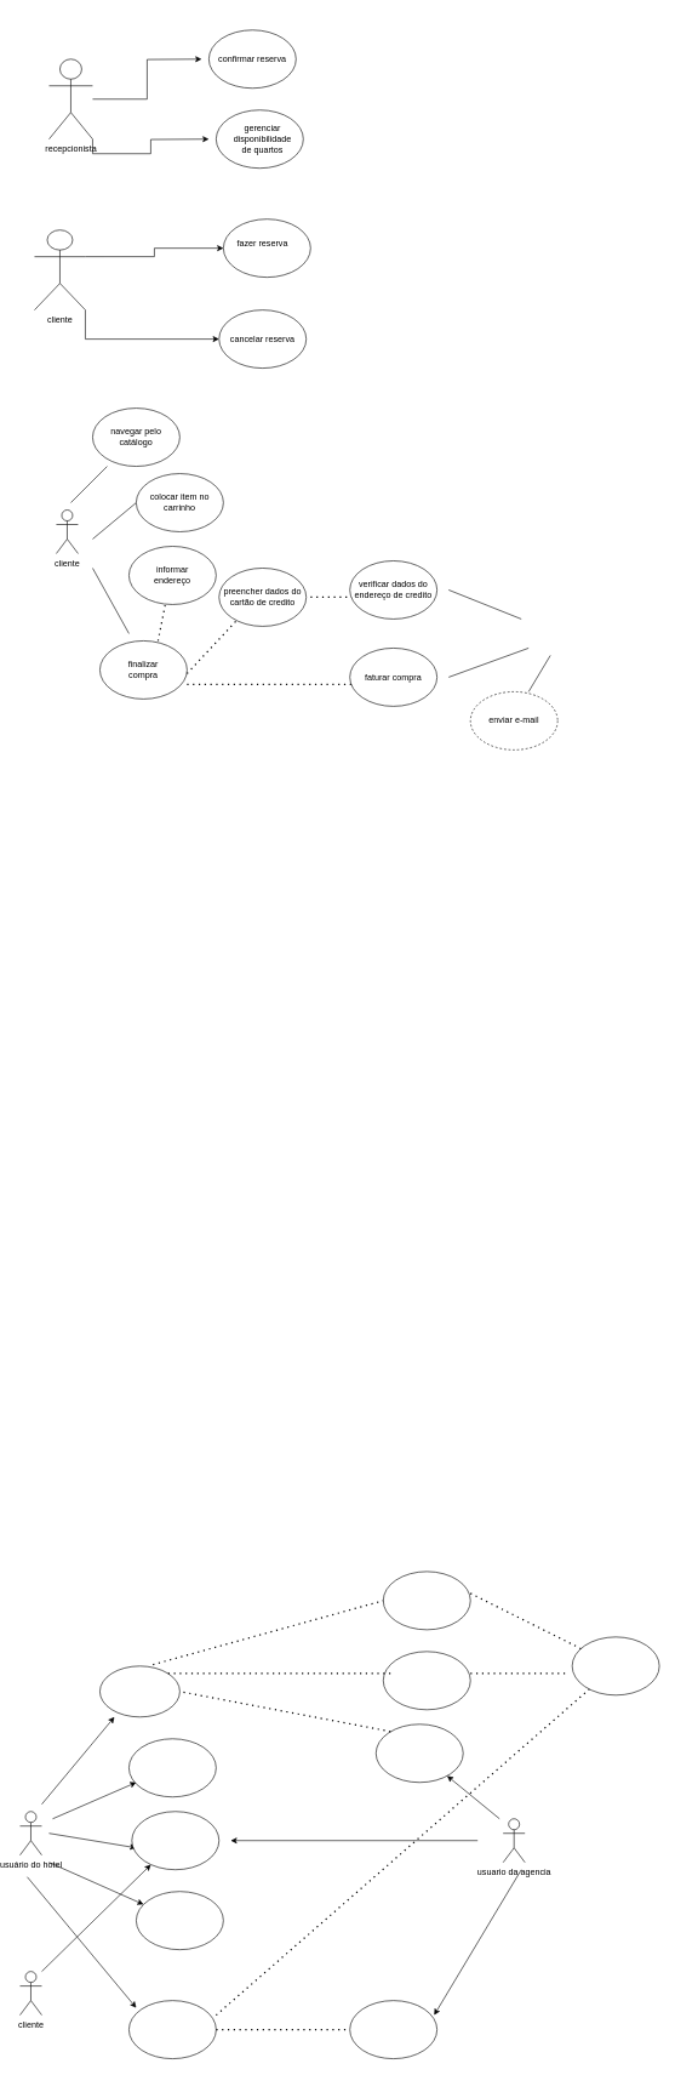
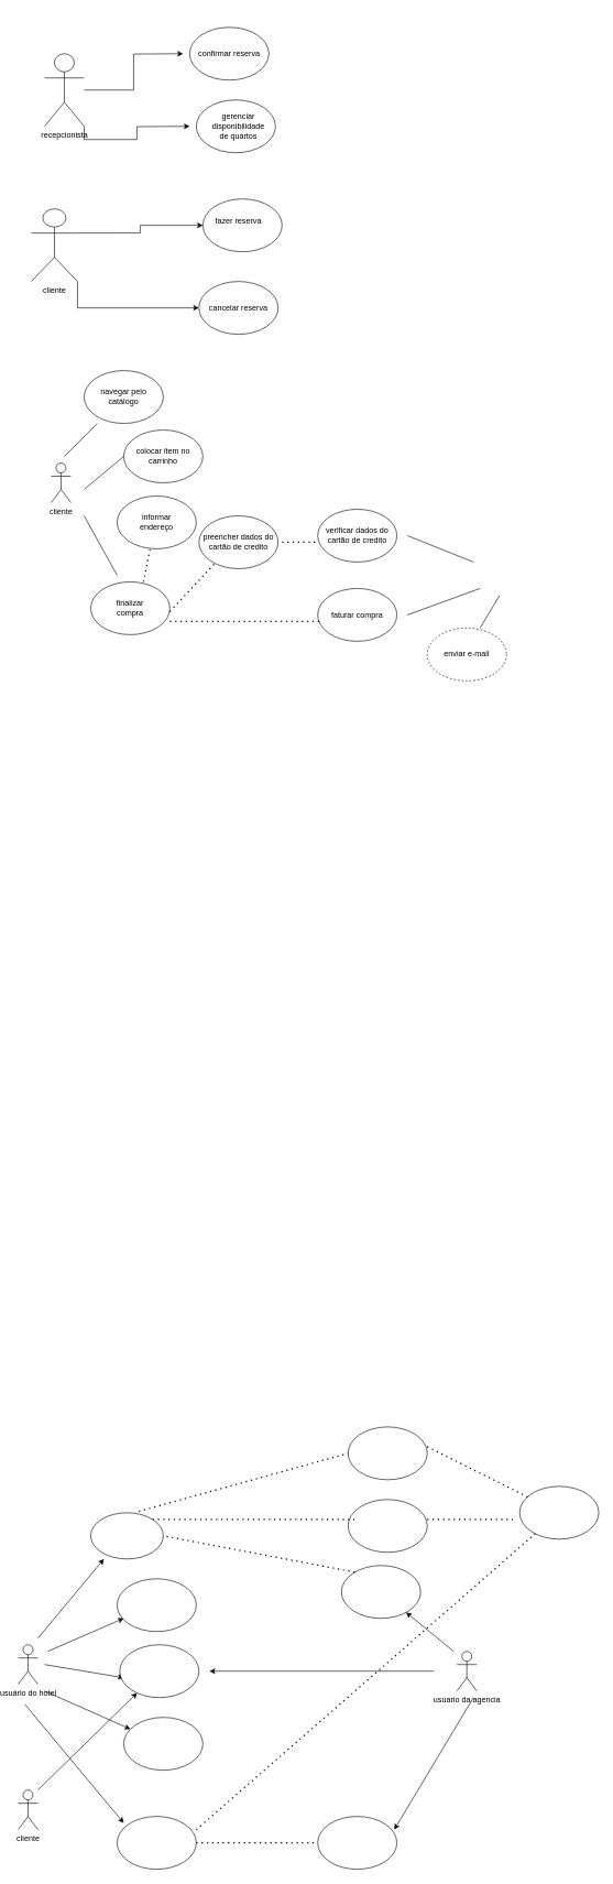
  <mxCell id="0" />
  <mxCell id="1" parent="0" />
  <mxCell id="2" style="edgeStyle=orthogonalEdgeStyle;rounded=0;orthogonalLoop=1;jettySize=auto;html=1;" edge="1" parent="1" source="4"><mxGeometry relative="1" as="geometry"><mxPoint x="270" y="80" as="targetPoint" /></mxGeometry></mxCell>
  <mxCell id="3" style="edgeStyle=orthogonalEdgeStyle;rounded=0;orthogonalLoop=1;jettySize=auto;html=1;exitX=1;exitY=1;exitDx=0;exitDy=0;exitPerimeter=0;" edge="1" parent="1" source="4"><mxGeometry relative="1" as="geometry"><mxPoint x="280" y="190" as="targetPoint" /></mxGeometry></mxCell>
  <mxCell id="4" value="&lt;font style=&quot;vertical-align: inherit;&quot;&gt;&lt;font style=&quot;vertical-align: inherit;&quot;&gt;recepcionista&lt;/font&gt;&lt;/font&gt;" style="shape=umlActor;verticalLabelPosition=bottom;verticalAlign=top;html=1;outlineConnect=0;" vertex="1" parent="1"><mxGeometry x="60" y="80" width="60" height="110" as="geometry" /></mxCell>
  <mxCell id="5" value="" style="ellipse;whiteSpace=wrap;html=1;" vertex="1" parent="1"><mxGeometry x="280" y="40" width="120" height="80" as="geometry" /></mxCell>
  <mxCell id="6" value="&lt;font style=&quot;vertical-align: inherit;&quot;&gt;&lt;font style=&quot;vertical-align: inherit;&quot;&gt;confirmar reserva&lt;/font&gt;&lt;/font&gt;" style="text;html=1;align=center;verticalAlign=middle;whiteSpace=wrap;rounded=0;" vertex="1" parent="1"><mxGeometry x="250" y="20" width="180" height="120" as="geometry" /></mxCell>
  <mxCell id="7" value="" style="ellipse;whiteSpace=wrap;html=1;" vertex="1" parent="1"><mxGeometry x="290" y="150" width="120" height="80" as="geometry" /></mxCell>
  <mxCell id="8" value="&lt;font style=&quot;vertical-align: inherit;&quot;&gt;&lt;font style=&quot;vertical-align: inherit;&quot;&gt;gerenciar disponibilidade de quartos&lt;/font&gt;&lt;/font&gt;" style="text;html=1;align=center;verticalAlign=middle;whiteSpace=wrap;rounded=0;" vertex="1" parent="1"><mxGeometry x="324" y="175" width="60" height="30" as="geometry" /></mxCell>
  <mxCell id="9" style="edgeStyle=orthogonalEdgeStyle;rounded=0;orthogonalLoop=1;jettySize=auto;html=1;exitX=1;exitY=0.333;exitDx=0;exitDy=0;exitPerimeter=0;" edge="1" parent="1" source="11" target="12"><mxGeometry relative="1" as="geometry"><mxPoint x="270" y="590" as="targetPoint" /></mxGeometry></mxCell>
  <mxCell id="10" style="edgeStyle=orthogonalEdgeStyle;rounded=0;orthogonalLoop=1;jettySize=auto;html=1;exitX=1;exitY=1;exitDx=0;exitDy=0;exitPerimeter=0;" edge="1" parent="1" source="11" target="13"><mxGeometry relative="1" as="geometry"><mxPoint x="260" y="690" as="targetPoint" /></mxGeometry></mxCell>
  <mxCell id="11" value="&lt;font style=&quot;vertical-align: inherit;&quot;&gt;&lt;font style=&quot;vertical-align: inherit;&quot;&gt;cliente&lt;/font&gt;&lt;/font&gt;" style="shape=umlActor;verticalLabelPosition=bottom;verticalAlign=top;html=1;outlineConnect=0;" vertex="1" parent="1"><mxGeometry x="40" y="315" width="70" height="110" as="geometry" /></mxCell>
  <mxCell id="12" value="" style="ellipse;whiteSpace=wrap;html=1;" vertex="1" parent="1"><mxGeometry x="300" y="300" width="120" height="80" as="geometry" /></mxCell>
  <mxCell id="13" value="&lt;font style=&quot;vertical-align: inherit;&quot;&gt;&lt;font style=&quot;vertical-align: inherit;&quot;&gt;cancelar reserva&lt;/font&gt;&lt;/font&gt;" style="ellipse;whiteSpace=wrap;html=1;" vertex="1" parent="1"><mxGeometry x="294" y="425" width="120" height="80" as="geometry" /></mxCell>
  <mxCell id="14" value="&lt;font style=&quot;vertical-align: inherit;&quot;&gt;&lt;font style=&quot;vertical-align: inherit;&quot;&gt;&lt;font style=&quot;vertical-align: inherit;&quot;&gt;&lt;font style=&quot;vertical-align: inherit;&quot;&gt;fazer reserva&lt;/font&gt;&lt;/font&gt;&lt;/font&gt;&lt;/font&gt;" style="text;html=1;align=center;verticalAlign=middle;whiteSpace=wrap;rounded=0;" vertex="1" parent="1"><mxGeometry x="114" y="240" width="480" height="185" as="geometry" /></mxCell>
  <mxCell id="15" value="&lt;font style=&quot;vertical-align: inherit;&quot;&gt;&lt;font style=&quot;vertical-align: inherit;&quot;&gt;cliente&lt;/font&gt;&lt;/font&gt;" style="shape=umlActor;verticalLabelPosition=bottom;verticalAlign=top;html=1;outlineConnect=0;" vertex="1" parent="1"><mxGeometry x="70" y="700" width="30" height="60" as="geometry" /></mxCell>
  <mxCell id="16" value="" style="endArrow=none;html=1;rounded=0;" edge="1" parent="1"><mxGeometry width="50" height="50" relative="1" as="geometry"><mxPoint x="90" y="690" as="sourcePoint" /><mxPoint x="140" y="640" as="targetPoint" /></mxGeometry></mxCell>
  <mxCell id="17" value="" style="endArrow=none;html=1;rounded=0;" edge="1" parent="1"><mxGeometry width="50" height="50" relative="1" as="geometry"><mxPoint x="120" y="740" as="sourcePoint" /><mxPoint x="180" y="690" as="targetPoint" /></mxGeometry></mxCell>
  <mxCell id="18" value="" style="endArrow=none;html=1;rounded=0;" edge="1" parent="1"><mxGeometry width="50" height="50" relative="1" as="geometry"><mxPoint x="120" y="780" as="sourcePoint" /><mxPoint x="170" y="870" as="targetPoint" /></mxGeometry></mxCell>
  <mxCell id="19" value="" style="ellipse;whiteSpace=wrap;html=1;" vertex="1" parent="1"><mxGeometry x="130" y="880" width="120" height="80" as="geometry" /></mxCell>
  <mxCell id="20" value="&lt;font style=&quot;vertical-align: inherit;&quot;&gt;&lt;font style=&quot;vertical-align: inherit;&quot;&gt;colocar item no carrinho&lt;/font&gt;&lt;/font&gt;" style="ellipse;whiteSpace=wrap;html=1;" vertex="1" parent="1"><mxGeometry x="180" y="650" width="120" height="80" as="geometry" /></mxCell>
  <mxCell id="21" value="&lt;font style=&quot;vertical-align: inherit;&quot;&gt;&lt;font style=&quot;vertical-align: inherit;&quot;&gt;navegar pelo catálogo&lt;/font&gt;&lt;/font&gt;" style="ellipse;whiteSpace=wrap;html=1;" vertex="1" parent="1"><mxGeometry x="120" y="560" width="120" height="80" as="geometry" /></mxCell>
  <mxCell id="22" value="" style="endArrow=none;dashed=1;html=1;dashPattern=1 3;strokeWidth=2;rounded=0;" edge="1" parent="1"><mxGeometry width="50" height="50" relative="1" as="geometry"><mxPoint x="210" y="880" as="sourcePoint" /><mxPoint x="220" y="830" as="targetPoint" /></mxGeometry></mxCell>
  <mxCell id="23" value="" style="endArrow=none;dashed=1;html=1;dashPattern=1 3;strokeWidth=2;rounded=0;" edge="1" parent="1"><mxGeometry width="50" height="50" relative="1" as="geometry"><mxPoint x="250" y="925" as="sourcePoint" /><mxPoint x="320" y="850" as="targetPoint" /></mxGeometry></mxCell>
  <mxCell id="24" value="" style="ellipse;whiteSpace=wrap;html=1;" vertex="1" parent="1"><mxGeometry x="170" y="750" width="120" height="80" as="geometry" /></mxCell>
  <mxCell id="25" value="&lt;font style=&quot;vertical-align: inherit;&quot;&gt;&lt;font style=&quot;vertical-align: inherit;&quot;&gt;preencher dados do cartão de credito&lt;/font&gt;&lt;/font&gt;" style="ellipse;whiteSpace=wrap;html=1;" vertex="1" parent="1"><mxGeometry x="294" y="780" width="120" height="80" as="geometry" /></mxCell>
  <mxCell id="26" value="" style="endArrow=none;dashed=1;html=1;dashPattern=1 3;strokeWidth=2;rounded=0;" edge="1" parent="1"><mxGeometry width="50" height="50" relative="1" as="geometry"><mxPoint x="420" y="820" as="sourcePoint" /><mxPoint x="480" y="820" as="targetPoint" /></mxGeometry></mxCell>
  <mxCell id="27" value="" style="endArrow=none;dashed=1;html=1;dashPattern=1 3;strokeWidth=2;rounded=0;" edge="1" parent="1"><mxGeometry width="50" height="50" relative="1" as="geometry"><mxPoint x="250" y="940" as="sourcePoint" /><mxPoint x="480" y="940" as="targetPoint" /></mxGeometry></mxCell>
  <mxCell id="28" value="&lt;font style=&quot;vertical-align: inherit;&quot;&gt;&lt;font style=&quot;vertical-align: inherit;&quot;&gt;faturar compra&lt;/font&gt;&lt;/font&gt;" style="ellipse;whiteSpace=wrap;html=1;" vertex="1" parent="1"><mxGeometry x="474" y="890" width="120" height="80" as="geometry" /></mxCell>
- <mxCell id="29" value="&lt;font style=&quot;vertical-align: inherit;&quot;&gt;&lt;font style=&quot;vertical-align: inherit;&quot;&gt;verificar dados do endereço de credito&lt;/font&gt;&lt;/font&gt;" style="ellipse;whiteSpace=wrap;html=1;" vertex="1" parent="1"><mxGeometry x="474" y="770" width="120" height="80" as="geometry" /></mxCell>
+ <mxCell id="29" value="&lt;font style=&quot;vertical-align: inherit;&quot;&gt;&lt;font style=&quot;vertical-align: inherit;&quot;&gt;verificar dados do cartão de credito&lt;/font&gt;&lt;/font&gt;" style="ellipse;whiteSpace=wrap;html=1;" vertex="1" parent="1"><mxGeometry x="474" y="770" width="120" height="80" as="geometry" /></mxCell>
  <mxCell id="30" value="" style="endArrow=none;html=1;rounded=0;exitX=0.667;exitY=0;exitDx=0;exitDy=0;exitPerimeter=0;" edge="1" parent="1" source="31"><mxGeometry width="50" height="50" relative="1" as="geometry"><mxPoint x="730" y="930" as="sourcePoint" /><mxPoint x="750" y="900" as="targetPoint" /></mxGeometry></mxCell>
  <mxCell id="31" value="&lt;font style=&quot;vertical-align: inherit;&quot;&gt;&lt;font style=&quot;vertical-align: inherit;&quot;&gt;enviar e-mail&lt;/font&gt;&lt;/font&gt;" style="ellipse;whiteSpace=wrap;html=1;dashed=1;" vertex="1" parent="1"><mxGeometry x="640" y="950" width="120" height="80" as="geometry" /></mxCell>
  <mxCell id="32" value="" style="endArrow=none;html=1;rounded=0;" edge="1" parent="1"><mxGeometry width="50" height="50" relative="1" as="geometry"><mxPoint x="610" y="810" as="sourcePoint" /><mxPoint x="710" y="850" as="targetPoint" /></mxGeometry></mxCell>
  <mxCell id="33" value="" style="endArrow=none;html=1;rounded=0;" edge="1" parent="1"><mxGeometry width="50" height="50" relative="1" as="geometry"><mxPoint x="610" y="930" as="sourcePoint" /><mxPoint x="720" y="890" as="targetPoint" /></mxGeometry></mxCell>
  <mxCell id="34" value="&lt;font style=&quot;vertical-align: inherit;&quot;&gt;&lt;font style=&quot;vertical-align: inherit;&quot;&gt;informar endereço&lt;/font&gt;&lt;/font&gt;" style="text;html=1;align=center;verticalAlign=middle;whiteSpace=wrap;rounded=0;" vertex="1" parent="1"><mxGeometry x="200" y="775" width="60" height="30" as="geometry" /></mxCell>
  <mxCell id="35" value="&lt;font style=&quot;vertical-align: inherit;&quot;&gt;&lt;font style=&quot;vertical-align: inherit;&quot;&gt;finalizar compra&lt;/font&gt;&lt;/font&gt;" style="text;html=1;align=center;verticalAlign=middle;whiteSpace=wrap;rounded=0;" vertex="1" parent="1"><mxGeometry x="160" y="905" width="60" height="30" as="geometry" /></mxCell>
  <mxCell id="36" value="usuário do hotel" style="shape=umlActor;verticalLabelPosition=bottom;verticalAlign=top;html=1;outlineConnect=0;" vertex="1" parent="1"><mxGeometry x="20" y="2490" width="30" height="60" as="geometry" /></mxCell>
  <mxCell id="37" value="" style="endArrow=classic;html=1;rounded=0;" edge="1" parent="1"><mxGeometry width="50" height="50" relative="1" as="geometry"><mxPoint x="50" y="2480" as="sourcePoint" /><mxPoint x="150" y="2360" as="targetPoint" /></mxGeometry></mxCell>
  <mxCell id="38" value="" style="endArrow=classic;html=1;rounded=0;" edge="1" parent="1"><mxGeometry width="50" height="50" relative="1" as="geometry"><mxPoint x="65" y="2500" as="sourcePoint" /><mxPoint x="180" y="2450" as="targetPoint" /></mxGeometry></mxCell>
  <mxCell id="39" value="" style="endArrow=classic;html=1;rounded=0;" edge="1" parent="1"><mxGeometry width="50" height="50" relative="1" as="geometry"><mxPoint x="60" y="2520" as="sourcePoint" /><mxPoint x="180" y="2540" as="targetPoint" /></mxGeometry></mxCell>
  <mxCell id="40" value="" style="endArrow=classic;html=1;rounded=0;" edge="1" parent="1" target="45"><mxGeometry width="50" height="50" relative="1" as="geometry"><mxPoint x="60" y="2560" as="sourcePoint" /><mxPoint x="180" y="2630" as="targetPoint" /></mxGeometry></mxCell>
  <mxCell id="41" value="" style="endArrow=classic;html=1;rounded=0;" edge="1" parent="1"><mxGeometry width="50" height="50" relative="1" as="geometry"><mxPoint x="30" y="2580" as="sourcePoint" /><mxPoint x="180" y="2760" as="targetPoint" /></mxGeometry></mxCell>
  <mxCell id="42" value="" style="ellipse;whiteSpace=wrap;html=1;" vertex="1" parent="1"><mxGeometry x="130" y="2290" width="110" height="70" as="geometry" /></mxCell>
  <mxCell id="43" value="" style="ellipse;whiteSpace=wrap;html=1;" vertex="1" parent="1"><mxGeometry x="170" y="2390" width="120" height="80" as="geometry" /></mxCell>
  <mxCell id="44" value="" style="ellipse;whiteSpace=wrap;html=1;" vertex="1" parent="1"><mxGeometry x="174" y="2490" width="120" height="80" as="geometry" /></mxCell>
  <mxCell id="45" value="" style="ellipse;whiteSpace=wrap;html=1;" vertex="1" parent="1"><mxGeometry x="180" y="2600" width="120" height="80" as="geometry" /></mxCell>
  <mxCell id="46" value="" style="ellipse;whiteSpace=wrap;html=1;" vertex="1" parent="1"><mxGeometry x="170" y="2750" width="120" height="80" as="geometry" /></mxCell>
  <mxCell id="47" value="cliente" style="shape=umlActor;verticalLabelPosition=bottom;verticalAlign=top;html=1;outlineConnect=0;" vertex="1" parent="1"><mxGeometry x="20" y="2710" width="30" height="60" as="geometry" /></mxCell>
  <mxCell id="48" value="" style="endArrow=classic;html=1;rounded=0;" edge="1" parent="1" target="44"><mxGeometry width="50" height="50" relative="1" as="geometry"><mxPoint x="50" y="2710" as="sourcePoint" /><mxPoint x="180" y="2580" as="targetPoint" /></mxGeometry></mxCell>
  <mxCell id="49" value="usuario da agencia" style="shape=umlActor;verticalLabelPosition=bottom;verticalAlign=top;html=1;outlineConnect=0;" vertex="1" parent="1"><mxGeometry x="685" y="2500" width="30" height="60" as="geometry" /></mxCell>
  <mxCell id="50" value="" style="endArrow=classic;html=1;rounded=0;" edge="1" parent="1"><mxGeometry width="50" height="50" relative="1" as="geometry"><mxPoint x="650" y="2530" as="sourcePoint" /><mxPoint x="310" y="2530" as="targetPoint" /></mxGeometry></mxCell>
  <mxCell id="51" value="" style="ellipse;whiteSpace=wrap;html=1;" vertex="1" parent="1"><mxGeometry x="510" y="2370" width="120" height="80" as="geometry" /></mxCell>
  <mxCell id="52" value="" style="endArrow=classic;html=1;rounded=0;" edge="1" parent="1" target="51"><mxGeometry width="50" height="50" relative="1" as="geometry"><mxPoint x="680" y="2500" as="sourcePoint" /><mxPoint x="730" y="2450" as="targetPoint" /></mxGeometry></mxCell>
  <mxCell id="53" value="" style="endArrow=none;dashed=1;html=1;dashPattern=1 3;strokeWidth=2;rounded=0;entryX=1;entryY=0.5;entryDx=0;entryDy=0;" edge="1" parent="1" target="42"><mxGeometry width="50" height="50" relative="1" as="geometry"><mxPoint x="530" y="2380" as="sourcePoint" /><mxPoint x="580" y="2330" as="targetPoint" /></mxGeometry></mxCell>
  <mxCell id="54" value="" style="ellipse;whiteSpace=wrap;html=1;" vertex="1" parent="1"><mxGeometry x="520" y="2270" width="120" height="80" as="geometry" /></mxCell>
  <mxCell id="55" value="" style="endArrow=none;dashed=1;html=1;dashPattern=1 3;strokeWidth=2;rounded=0;exitX=1;exitY=0;exitDx=0;exitDy=0;" edge="1" parent="1" source="42"><mxGeometry width="50" height="50" relative="1" as="geometry"><mxPoint x="480" y="2350" as="sourcePoint" /><mxPoint x="530" y="2300" as="targetPoint" /></mxGeometry></mxCell>
  <mxCell id="56" value="" style="ellipse;whiteSpace=wrap;html=1;" vertex="1" parent="1"><mxGeometry x="520" y="2160" width="120" height="80" as="geometry" /></mxCell>
  <mxCell id="57" value="" style="endArrow=none;dashed=1;html=1;dashPattern=1 3;strokeWidth=2;rounded=0;exitX=0.664;exitY=-0.029;exitDx=0;exitDy=0;exitPerimeter=0;" edge="1" parent="1" source="42"><mxGeometry width="50" height="50" relative="1" as="geometry"><mxPoint x="470" y="2250" as="sourcePoint" /><mxPoint x="520" y="2200" as="targetPoint" /></mxGeometry></mxCell>
  <mxCell id="58" value="" style="endArrow=none;dashed=1;html=1;dashPattern=1 3;strokeWidth=2;rounded=0;" edge="1" parent="1"><mxGeometry width="50" height="50" relative="1" as="geometry"><mxPoint x="640" y="2300" as="sourcePoint" /><mxPoint x="770" y="2300" as="targetPoint" /></mxGeometry></mxCell>
  <mxCell id="59" value="" style="ellipse;whiteSpace=wrap;html=1;" vertex="1" parent="1"><mxGeometry x="780" y="2250" width="120" height="80" as="geometry" /></mxCell>
  <mxCell id="60" value="" style="endArrow=none;dashed=1;html=1;dashPattern=1 3;strokeWidth=2;rounded=0;" edge="1" parent="1" target="59"><mxGeometry width="50" height="50" relative="1" as="geometry"><mxPoint x="640" y="2190" as="sourcePoint" /><mxPoint x="690" y="2140" as="targetPoint" /></mxGeometry></mxCell>
  <mxCell id="61" value="" style="endArrow=none;dashed=1;html=1;dashPattern=1 3;strokeWidth=2;rounded=0;" edge="1" parent="1" target="59"><mxGeometry width="50" height="50" relative="1" as="geometry"><mxPoint x="290" y="2770" as="sourcePoint" /><mxPoint x="340" y="2720" as="targetPoint" /></mxGeometry></mxCell>
  <mxCell id="62" value="" style="endArrow=none;dashed=1;html=1;dashPattern=1 3;strokeWidth=2;rounded=0;" edge="1" parent="1"><mxGeometry width="50" height="50" relative="1" as="geometry"><mxPoint x="290" y="2790" as="sourcePoint" /><mxPoint x="470" y="2790" as="targetPoint" /></mxGeometry></mxCell>
  <mxCell id="63" value="" style="ellipse;whiteSpace=wrap;html=1;" vertex="1" parent="1"><mxGeometry x="474" y="2750" width="120" height="80" as="geometry" /></mxCell>
  <mxCell id="64" value="" style="endArrow=classic;html=1;rounded=0;entryX=0.967;entryY=0.25;entryDx=0;entryDy=0;entryPerimeter=0;" edge="1" parent="1" target="63"><mxGeometry width="50" height="50" relative="1" as="geometry"><mxPoint x="710" y="2570" as="sourcePoint" /><mxPoint x="760" y="2520" as="targetPoint" /></mxGeometry></mxCell>
